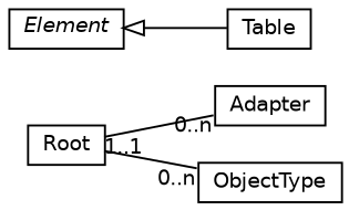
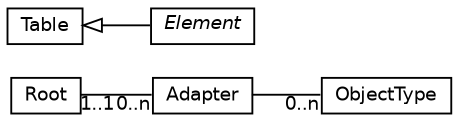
  digraph {
    nodesep=0.25
    rankdir=LR
    ranksep=0.5
    node [fontcolor=black fontname=Helvetica fontsize=10 margin=0 shape=plaintext]
    edge [arrowhead=none color=black fontname=Helvetica fontsize=10 headlabel="0..n" labelfontname=Helvetica labelfontsize=10 weight=2]
    n1 [height=0 label=<<table title="Root" border="0" cellborder="1" cellspacing="0" cellpadding="2"><tr><td><table border="0" cellspacing="0" cellpadding="1"><tr><td align="center" balign="center"> Root </td></tr></table></td></tr></table>> width=0]
    n2 [height=0 label=<<table title="Adapter" border="0" cellborder="1" cellspacing="0" cellpadding="2"><tr><td><table border="0" cellspacing="0" cellpadding="1"><tr><td align="center" balign="center"> Adapter </td></tr></table></td></tr></table>> width=0]
    n3 [height=0 label=<<table title="ObjectType" border="0" cellborder="1" cellspacing="0" cellpadding="2"><tr><td><table border="0" cellspacing="0" cellpadding="1"><tr><td align="center" balign="center"> ObjectType </td></tr></table></td></tr></table>> width=0]
    n4 [height=0 label=<<table title="Table" border="0" cellborder="1" cellspacing="0" cellpadding="2"><tr><td><table border="0" cellspacing="0" cellpadding="1"><tr><td align="center" balign="center"> Table </td></tr></table></td></tr></table>> width=0]
    n5 [height=0 label=<<table title="Element" border="0" cellborder="1" cellspacing="0" cellpadding="2"><tr><td><table border="0" cellspacing="0" cellpadding="1"><tr><td align="center" balign="center"><i> Element </i></td></tr></table></td></tr></table>> width=0]
    n1 -> n2 [taillabel="1..1"]
-   n1 -> n3
-   n5 -> n4 [arrowtail=empty dir=back weight=10 arrowhead="" headlabel=""]
+   n2 -> n3
+   n4 -> n5 [arrowtail=empty dir=back weight=10 arrowhead="" headlabel=""]
  }
